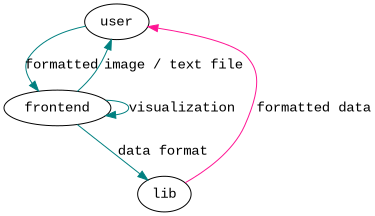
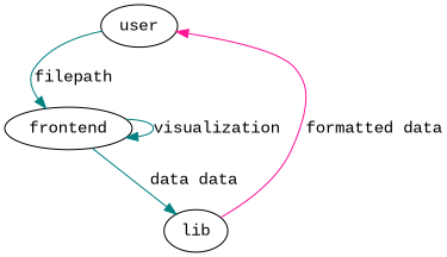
  digraph {
    fontname="Liberation Mono"
    node [fontname="Liberation Mono"]
    edge [color=teal fontname="Liberation Mono"]
    user
    frontend
    lib
-   user -> frontend [label=formatted]
-   frontend -> user [label="image / text file"]
+   user -> frontend [label=filepath]
    frontend -> frontend [label=visualization]
-   frontend -> lib [label="data format"]
+   frontend -> lib [label="data data"]
    lib -> user [color=deeppink label="formatted data"]
  }
